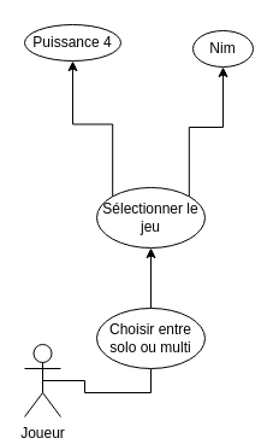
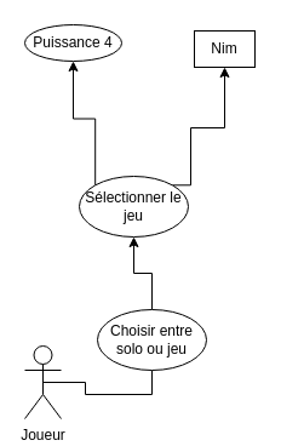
  <mxCell id="0" />
  <mxCell id="1" parent="0" />
  <mxCell id="2" style="edgeStyle=orthogonalEdgeStyle;rounded=0;orthogonalLoop=1;jettySize=auto;html=1;exitX=0.5;exitY=0.5;exitDx=0;exitDy=0;exitPerimeter=0;entryX=0.5;entryY=1;entryDx=0;entryDy=0;endArrow=none;endFill=0;" edge="1" parent="1" source="3" target="8"><mxGeometry relative="1" as="geometry" /></mxCell>
  <mxCell id="3" value="Joueur" style="shape=umlActor;verticalLabelPosition=bottom;verticalAlign=top;html=1;outlineConnect=0;" vertex="1" parent="1"><mxGeometry x="20" y="285" width="30" height="60" as="geometry" /></mxCell>
  <mxCell id="4" style="edgeStyle=orthogonalEdgeStyle;rounded=0;orthogonalLoop=1;jettySize=auto;html=1;exitX=0;exitY=0;exitDx=0;exitDy=0;entryX=0.5;entryY=1;entryDx=0;entryDy=0;" edge="1" parent="1" source="6" target="9"><mxGeometry relative="1" as="geometry" /></mxCell>
  <mxCell id="5" style="edgeStyle=orthogonalEdgeStyle;rounded=0;orthogonalLoop=1;jettySize=auto;html=1;exitX=1;exitY=0;exitDx=0;exitDy=0;entryX=0.5;entryY=1;entryDx=0;entryDy=0;" edge="1" parent="1" source="6" target="10"><mxGeometry relative="1" as="geometry"><Array as="points"><mxPoint x="157" y="105" /><mxPoint x="185" y="105" /></Array></mxGeometry></mxCell>
- <mxCell id="6" value="Sélectionner le jeu" style="ellipse;whiteSpace=wrap;html=1;" vertex="1" parent="1"><mxGeometry x="80" y="155" width="90" height="50" as="geometry" /></mxCell>
+ <mxCell id="6" value="Sélectionner le jeu" style="ellipse;whiteSpace=wrap;html=1;" vertex="1" parent="1"><mxGeometry x="65" y="145" width="90" height="50" as="geometry" /></mxCell>
  <mxCell id="7" style="edgeStyle=orthogonalEdgeStyle;rounded=0;orthogonalLoop=1;jettySize=auto;html=1;exitX=0.5;exitY=0;exitDx=0;exitDy=0;entryX=0.5;entryY=1;entryDx=0;entryDy=0;" edge="1" parent="1" source="8" target="6"><mxGeometry relative="1" as="geometry" /></mxCell>
- <mxCell id="8" value="Choisir entre solo ou multi" style="ellipse;whiteSpace=wrap;html=1;" vertex="1" parent="1"><mxGeometry x="80" y="255" width="90" height="50" as="geometry" /></mxCell>
+ <mxCell id="8" value="Choisir entre solo ou jeu" style="ellipse;whiteSpace=wrap;html=1;" vertex="1" parent="1"><mxGeometry x="80" y="255" width="90" height="50" as="geometry" /></mxCell>
  <mxCell id="9" value="Puissance 4" style="ellipse;whiteSpace=wrap;html=1;" vertex="1" parent="1"><mxGeometry x="20" y="20" width="80" height="30" as="geometry" /></mxCell>
- <mxCell id="10" value="Nim" style="ellipse;whiteSpace=wrap;html=1;" vertex="1" parent="1"><mxGeometry x="160" y="25" width="50" height="30" as="geometry" /></mxCell>
+ <mxCell id="10" value="Nim" style="whiteSpace=wrap;html=1;rounded=0;" vertex="1" parent="1"><mxGeometry x="160" y="25" width="50" height="30" as="geometry" /></mxCell>
